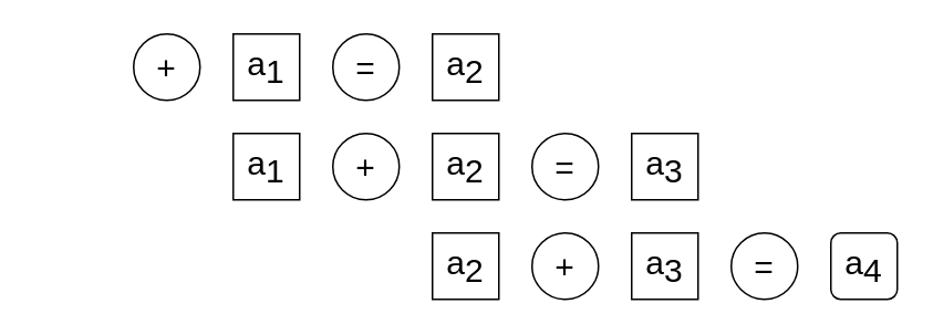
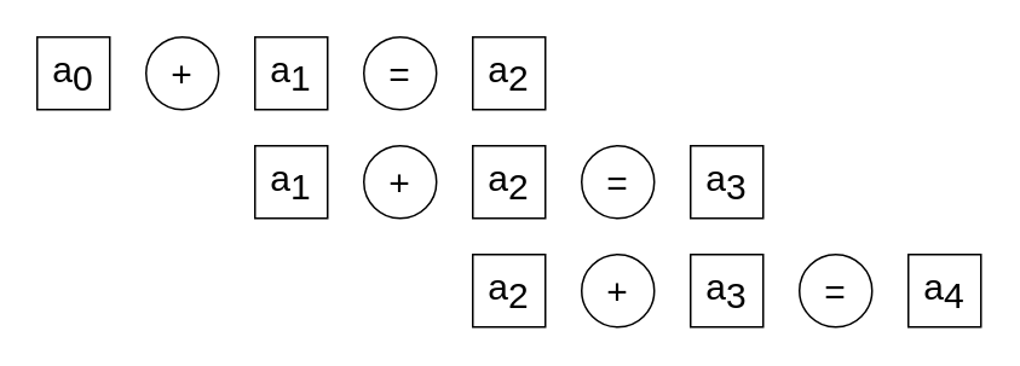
  <mxCell id="0" />
  <mxCell id="1" parent="0" />
+ <mxCell id="2" value="a&lt;sub style=&quot;font-size: 20px;&quot;&gt;0&lt;/sub&gt;" style="whiteSpace=wrap;html=1;aspect=fixed;fontSize=20;" vertex="1" parent="1"><mxGeometry x="20" y="20" width="40" height="40" as="geometry" /></mxCell>
  <mxCell id="3" value="a&lt;sub style=&quot;font-size: 20px;&quot;&gt;1&lt;/sub&gt;" style="whiteSpace=wrap;html=1;aspect=fixed;fontSize=20;" vertex="1" parent="1"><mxGeometry x="140" y="20" width="40" height="40" as="geometry" /></mxCell>
  <mxCell id="4" value="a&lt;sub style=&quot;font-size: 20px;&quot;&gt;2&lt;/sub&gt;" style="whiteSpace=wrap;html=1;aspect=fixed;fontSize=20;" vertex="1" parent="1"><mxGeometry x="260" y="20" width="40" height="40" as="geometry" /></mxCell>
  <mxCell id="5" value="a&lt;sub style=&quot;font-size: 20px;&quot;&gt;3&lt;/sub&gt;" style="whiteSpace=wrap;html=1;aspect=fixed;fontSize=20;" vertex="1" parent="1"><mxGeometry x="380" y="80" width="40" height="40" as="geometry" /></mxCell>
- <mxCell id="6" value="a&lt;sub style=&quot;font-size: 20px;&quot;&gt;4&lt;/sub&gt;" style="whiteSpace=wrap;html=1;aspect=fixed;fontSize=20;rounded=1;" vertex="1" parent="1"><mxGeometry x="500" y="140" width="40" height="40" as="geometry" /></mxCell>
+ <mxCell id="6" value="a&lt;sub style=&quot;font-size: 20px;&quot;&gt;4&lt;/sub&gt;" style="whiteSpace=wrap;html=1;aspect=fixed;fontSize=20;" vertex="1" parent="1"><mxGeometry x="500" y="140" width="40" height="40" as="geometry" /></mxCell>
  <mxCell id="7" value="+" style="ellipse;whiteSpace=wrap;html=1;aspect=fixed;fontSize=20;" vertex="1" parent="1"><mxGeometry x="80" y="20" width="40" height="40" as="geometry" /></mxCell>
  <mxCell id="8" value="=" style="ellipse;whiteSpace=wrap;html=1;aspect=fixed;fontSize=20;" vertex="1" parent="1"><mxGeometry x="200" y="20" width="40" height="40" as="geometry" /></mxCell>
  <mxCell id="9" value="a&lt;sub style=&quot;font-size: 20px;&quot;&gt;1&lt;/sub&gt;" style="whiteSpace=wrap;html=1;aspect=fixed;fontSize=20;" vertex="1" parent="1"><mxGeometry x="140" y="80" width="40" height="40" as="geometry" /></mxCell>
  <mxCell id="10" value="a&lt;sub style=&quot;font-size: 20px;&quot;&gt;2&lt;/sub&gt;" style="whiteSpace=wrap;html=1;aspect=fixed;fontSize=20;" vertex="1" parent="1"><mxGeometry x="260" y="80" width="40" height="40" as="geometry" /></mxCell>
  <mxCell id="11" value="=" style="ellipse;whiteSpace=wrap;html=1;aspect=fixed;fontSize=20;" vertex="1" parent="1"><mxGeometry x="320" y="80" width="40" height="40" as="geometry" /></mxCell>
  <mxCell id="12" value="+" style="ellipse;whiteSpace=wrap;html=1;aspect=fixed;fontSize=20;" vertex="1" parent="1"><mxGeometry x="200" y="80" width="40" height="40" as="geometry" /></mxCell>
  <mxCell id="13" value="a&lt;sub style=&quot;font-size: 20px;&quot;&gt;3&lt;/sub&gt;" style="whiteSpace=wrap;html=1;aspect=fixed;fontSize=20;" vertex="1" parent="1"><mxGeometry x="380" y="140" width="40" height="40" as="geometry" /></mxCell>
  <mxCell id="14" value="a&lt;sub style=&quot;font-size: 20px;&quot;&gt;2&lt;/sub&gt;" style="whiteSpace=wrap;html=1;aspect=fixed;fontSize=20;" vertex="1" parent="1"><mxGeometry x="260" y="140" width="40" height="40" as="geometry" /></mxCell>
  <mxCell id="15" value="=" style="ellipse;whiteSpace=wrap;html=1;aspect=fixed;fontSize=20;" vertex="1" parent="1"><mxGeometry x="440" y="140" width="40" height="40" as="geometry" /></mxCell>
  <mxCell id="16" value="+" style="ellipse;whiteSpace=wrap;html=1;aspect=fixed;fontSize=20;" vertex="1" parent="1"><mxGeometry x="320" y="140" width="40" height="40" as="geometry" /></mxCell>
